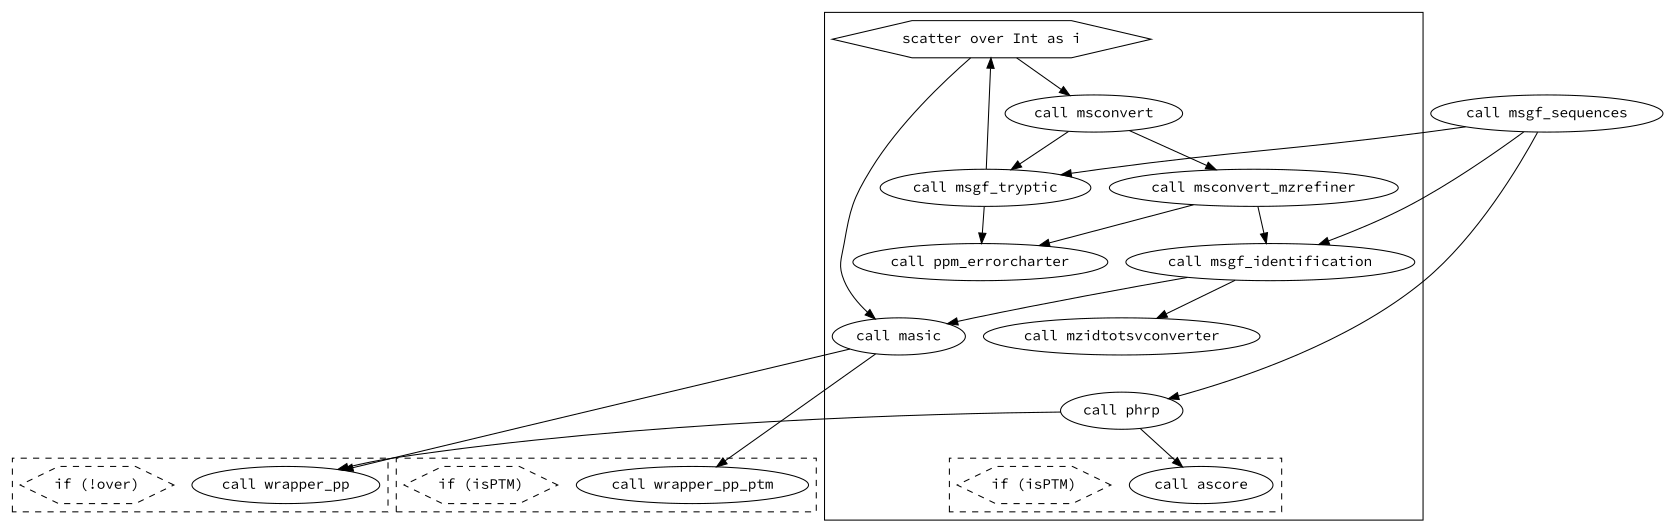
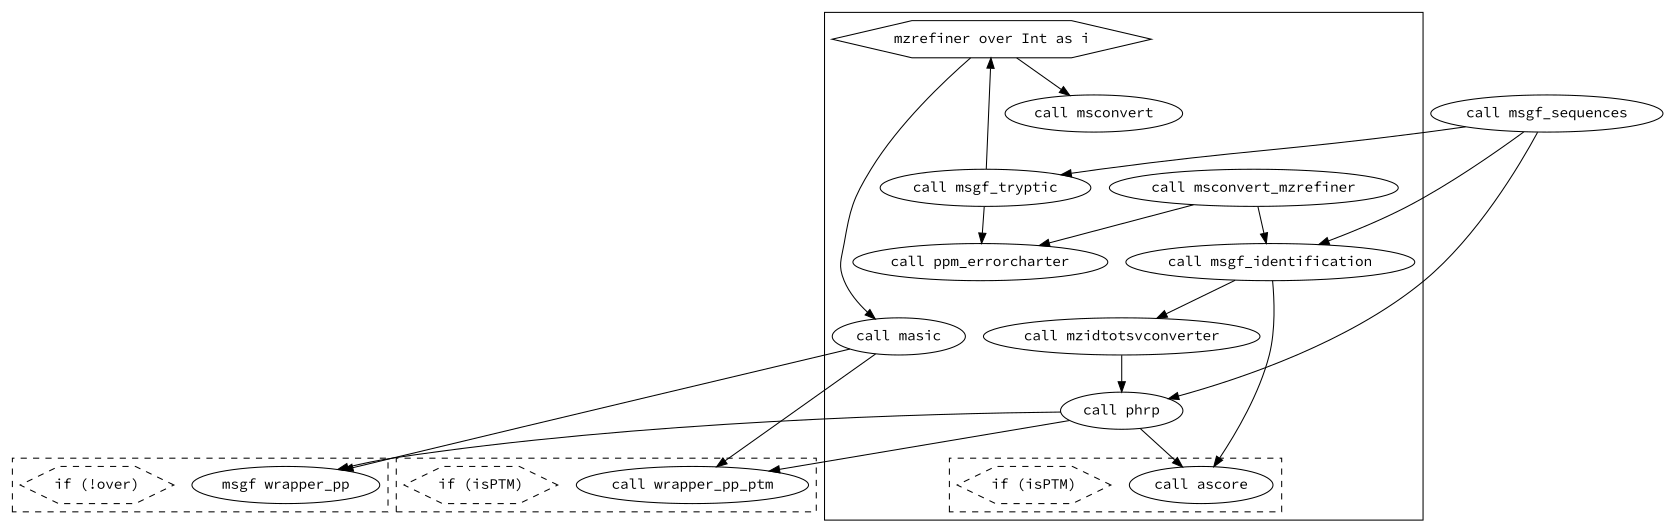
  digraph {
    compound=true
    fontname="Source Code Pro"
    node [fontname="Source Code Pro"]
    edge [fontname="Source Code Pro"]
-   n1 [label="call wrapper_pp"]
+   n1 [label="msgf wrapper_pp"]
    n2 [label="if (!over)" shape=hexagon style=dashed]
    n3 [label="call ascore"]
    n4 [label="if (isPTM)" shape=hexagon style=dashed]
    n5 [label="call msgf_identification"]
    n6 [label="call mzidtotsvconverter"]
    n7 [label="call msconvert"]
    n8 [label="call msconvert_mzrefiner"]
    n9 [label="call phrp"]
    n10 [label="call msgf_tryptic"]
    n11 [label="call masic"]
-   n12 [label="scatter over Int as i" shape=hexagon]
+   n12 [label="mzrefiner over Int as i" shape=hexagon]
    n13 [label="call ppm_errorcharter"]
    n14 [label="call wrapper_pp_ptm"]
    n15 [label="if (isPTM)" shape=hexagon style=dashed]
    n16 [label="call msgf_sequences"]
    subgraph cluster_1 {
      fillcolor=white
      style="filled,dashed"
      n1
      n2
    }
    subgraph cluster_2 {
      fillcolor=white
      style="filled,solid"
      n5
      n6
      n7
      n8
      n9
      n10
      n11
      n12
      n13
      subgraph cluster_3 {
        fillcolor=white
        style="filled,dashed"
        n3
        n4
      }
    }
    subgraph cluster_4 {
      fillcolor=white
      style="filled,dashed"
      n14
      n15
    }
-   n5 -> n11
+   n5 -> n3
    n5 -> n6
-   n7 -> n8
-   n7 -> n10
+   n6 -> n9
    n8 -> n5
    n8 -> n13
    n9 -> n1
    n9 -> n3
+   n9 -> n14
    n10 -> n12
    n10 -> n13
    n11 -> n1
    n11 -> n14
    n12 -> n7
    n12 -> n11
    n16 -> n5
    n16 -> n9
    n16 -> n10
  }
